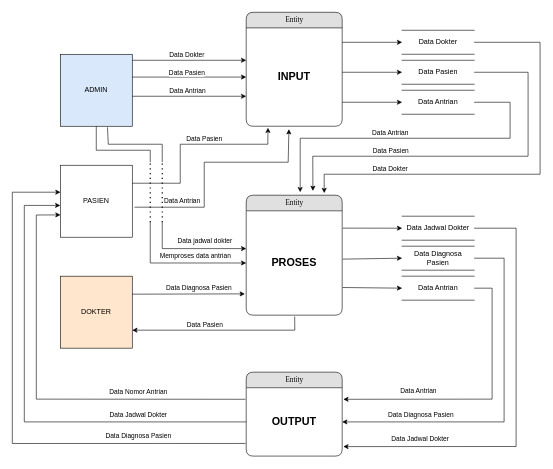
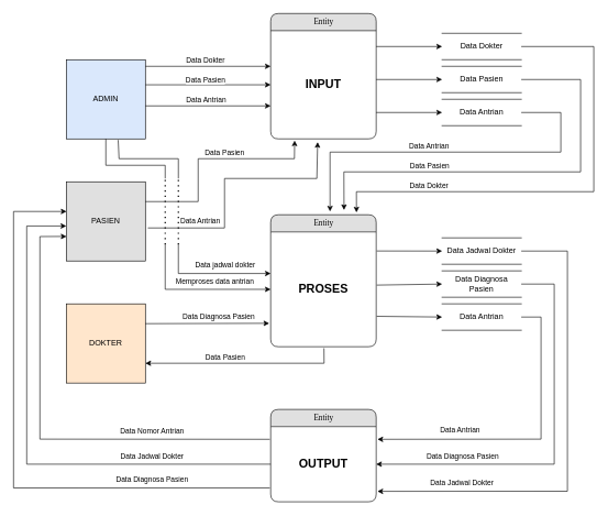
  <mxCell id="0" />
  <mxCell id="1" parent="0" />
  <mxCell id="2" value="Entity" style="swimlane;html=1;fontStyle=0;childLayout=stackLayout;horizontal=1;startSize=26;fillColor=#e0e0e0;horizontalStack=0;resizeParent=1;resizeLast=0;collapsible=1;marginBottom=0;swimlaneFillColor=#ffffff;align=center;rounded=1;shadow=0;comic=0;labelBackgroundColor=none;strokeWidth=1;fontFamily=Verdana;fontSize=12" parent="1" vertex="1"><mxGeometry x="410" y="20" width="160" height="190" as="geometry" /></mxCell>
  <mxCell id="3" value="&lt;b&gt;&lt;font style=&quot;font-size: 18px;&quot;&gt;INPUT&lt;/font&gt;&lt;/b&gt;" style="text;html=1;strokeColor=none;fillColor=none;spacingLeft=4;spacingRight=4;whiteSpace=wrap;overflow=hidden;rotatable=0;points=[[0,0.5],[1,0.5]];portConstraint=eastwest;verticalAlign=middle;align=center;" parent="2" vertex="1"><mxGeometry y="26" width="160" height="164" as="geometry" /></mxCell>
  <mxCell id="4" value="Entity" style="swimlane;html=1;fontStyle=0;childLayout=stackLayout;horizontal=1;startSize=26;fillColor=#e0e0e0;horizontalStack=0;resizeParent=1;resizeLast=0;collapsible=1;marginBottom=0;swimlaneFillColor=#ffffff;align=center;rounded=1;shadow=0;comic=0;labelBackgroundColor=none;strokeWidth=1;fontFamily=Verdana;fontSize=12" vertex="1" parent="1"><mxGeometry x="410" y="325" width="160" height="200" as="geometry" /></mxCell>
  <mxCell id="5" value="&lt;b&gt;&lt;font style=&quot;font-size: 18px;&quot;&gt;PROSES&lt;/font&gt;&lt;/b&gt;" style="text;html=1;strokeColor=none;fillColor=none;spacingLeft=4;spacingRight=4;whiteSpace=wrap;overflow=hidden;rotatable=0;points=[[0,0.5],[1,0.5]];portConstraint=eastwest;verticalAlign=middle;align=center;" vertex="1" parent="4"><mxGeometry y="26" width="160" height="174" as="geometry" /></mxCell>
  <mxCell id="6" value="Entity" style="swimlane;html=1;fontStyle=0;childLayout=stackLayout;horizontal=1;startSize=26;fillColor=#e0e0e0;horizontalStack=0;resizeParent=1;resizeLast=0;collapsible=1;marginBottom=0;swimlaneFillColor=#ffffff;align=center;rounded=1;shadow=0;comic=0;labelBackgroundColor=none;strokeWidth=1;fontFamily=Verdana;fontSize=12" vertex="1" parent="1"><mxGeometry x="410" y="620" width="160" height="140" as="geometry" /></mxCell>
  <mxCell id="7" value="&lt;b&gt;&lt;font style=&quot;font-size: 18px;&quot;&gt;OUTPUT&lt;/font&gt;&lt;/b&gt;" style="text;html=1;strokeColor=none;fillColor=none;spacingLeft=4;spacingRight=4;whiteSpace=wrap;overflow=hidden;rotatable=0;points=[[0,0.5],[1,0.5]];portConstraint=eastwest;verticalAlign=middle;align=center;" vertex="1" parent="6"><mxGeometry y="26" width="160" height="114" as="geometry" /></mxCell>
  <mxCell id="8" value="ADMIN" style="whiteSpace=wrap;html=1;aspect=fixed;fillColor=#dae8fc;" vertex="1" parent="1"><mxGeometry x="100" y="90" width="120" height="120" as="geometry" /></mxCell>
- <mxCell id="9" value="PASIEN" style="whiteSpace=wrap;html=1;aspect=fixed;" vertex="1" parent="1"><mxGeometry x="100" y="275" width="120" height="120" as="geometry" /></mxCell>
+ <mxCell id="9" value="PASIEN" style="whiteSpace=wrap;html=1;aspect=fixed;fillColor=#e0e0e0;" vertex="1" parent="1"><mxGeometry x="100" y="275" width="120" height="120" as="geometry" /></mxCell>
  <mxCell id="10" value="DOKTER" style="whiteSpace=wrap;html=1;aspect=fixed;fillColor=#ffe6cc;" vertex="1" parent="1"><mxGeometry x="100" y="460" width="120" height="120" as="geometry" /></mxCell>
  <mxCell id="11" value="Data Dokter" style="shape=partialRectangle;whiteSpace=wrap;html=1;left=0;right=0;fillColor=none;" vertex="1" parent="1"><mxGeometry x="670" y="50" width="120" height="40" as="geometry" /></mxCell>
  <mxCell id="12" value="Data Pasien" style="shape=partialRectangle;whiteSpace=wrap;html=1;left=0;right=0;fillColor=none;" vertex="1" parent="1"><mxGeometry x="670" y="100" width="120" height="40" as="geometry" /></mxCell>
  <mxCell id="13" value="Data Antrian" style="shape=partialRectangle;whiteSpace=wrap;html=1;left=0;right=0;fillColor=none;" vertex="1" parent="1"><mxGeometry x="670" y="150" width="120" height="40" as="geometry" /></mxCell>
  <mxCell id="14" value="" style="endArrow=classic;html=1;rounded=0;entryX=0;entryY=0.5;entryDx=0;entryDy=0;" edge="1" parent="1" target="11"><mxGeometry width="50" height="50" relative="1" as="geometry"><mxPoint x="570" y="70" as="sourcePoint" /><mxPoint x="460" y="270" as="targetPoint" /></mxGeometry></mxCell>
  <mxCell id="15" value="" style="endArrow=classic;html=1;rounded=0;entryX=0;entryY=0.5;entryDx=0;entryDy=0;" edge="1" parent="1" target="12"><mxGeometry width="50" height="50" relative="1" as="geometry"><mxPoint x="570" y="120" as="sourcePoint" /><mxPoint x="680" y="80" as="targetPoint" /></mxGeometry></mxCell>
  <mxCell id="16" value="" style="endArrow=classic;html=1;rounded=0;entryX=0;entryY=0.5;entryDx=0;entryDy=0;" edge="1" parent="1" target="13"><mxGeometry width="50" height="50" relative="1" as="geometry"><mxPoint x="570" y="170" as="sourcePoint" /><mxPoint x="680" y="130" as="targetPoint" /></mxGeometry></mxCell>
  <mxCell id="17" value="" style="endArrow=classic;html=1;rounded=0;entryX=0.813;entryY=-0.018;entryDx=0;entryDy=0;exitX=1;exitY=0.5;exitDx=0;exitDy=0;entryPerimeter=0;" edge="1" parent="1" source="11" target="4"><mxGeometry width="50" height="50" relative="1" as="geometry"><mxPoint x="860" y="220" as="sourcePoint" /><mxPoint x="460" y="270" as="targetPoint" /><Array as="points"><mxPoint x="900" y="70" /><mxPoint x="900" y="290" /><mxPoint x="540" y="290" /></Array></mxGeometry></mxCell>
  <mxCell id="18" value="Data Dokter" style="edgeLabel;html=1;align=center;verticalAlign=middle;resizable=0;points=[];" vertex="1" connectable="0" parent="17"><mxGeometry x="0.577" y="-2" relative="1" as="geometry"><mxPoint x="-12" y="-8" as="offset" /></mxGeometry></mxCell>
  <mxCell id="19" value="" style="endArrow=classic;html=1;rounded=0;entryX=0.695;entryY=-0.036;entryDx=0;entryDy=0;entryPerimeter=0;exitX=1;exitY=0.5;exitDx=0;exitDy=0;" edge="1" parent="1" source="12" target="4"><mxGeometry width="50" height="50" relative="1" as="geometry"><mxPoint x="800" y="120" as="sourcePoint" /><mxPoint x="540" y="372" as="targetPoint" /><Array as="points"><mxPoint x="880" y="120" /><mxPoint x="880" y="260" /><mxPoint x="521" y="260" /></Array></mxGeometry></mxCell>
  <mxCell id="20" value="Data Pasien" style="edgeLabel;html=1;align=center;verticalAlign=middle;resizable=0;points=[];" vertex="1" connectable="0" parent="19"><mxGeometry x="0.413" y="-3" relative="1" as="geometry"><mxPoint x="-3" y="-7" as="offset" /></mxGeometry></mxCell>
  <mxCell id="21" value="" style="endArrow=classic;html=1;rounded=0;exitX=1;exitY=0.5;exitDx=0;exitDy=0;" edge="1" parent="1" source="13"><mxGeometry width="50" height="50" relative="1" as="geometry"><mxPoint x="810" y="170" as="sourcePoint" /><mxPoint x="500" y="320" as="targetPoint" /><Array as="points"><mxPoint x="850" y="170" /><mxPoint x="850" y="230" /><mxPoint x="500" y="230" /></Array></mxGeometry></mxCell>
  <mxCell id="22" value="Data Antrian" style="edgeLabel;html=1;align=center;verticalAlign=middle;resizable=0;points=[];" vertex="1" connectable="0" parent="21"><mxGeometry x="0.147" y="-2" relative="1" as="geometry"><mxPoint y="-8" as="offset" /></mxGeometry></mxCell>
  <mxCell id="23" value="" style="endArrow=classic;html=1;rounded=0;entryX=0;entryY=0.5;entryDx=0;entryDy=0;" edge="1" parent="1" target="3"><mxGeometry width="50" height="50" relative="1" as="geometry"><mxPoint x="220" y="128" as="sourcePoint" /><mxPoint x="510" y="270" as="targetPoint" /></mxGeometry></mxCell>
  <mxCell id="24" value="Data Pasien" style="edgeLabel;html=1;align=center;verticalAlign=middle;resizable=0;points=[];" vertex="1" connectable="0" parent="23"><mxGeometry x="0.101" y="1" relative="1" as="geometry"><mxPoint x="-15" y="-7" as="offset" /></mxGeometry></mxCell>
  <mxCell id="25" value="" style="endArrow=classic;html=1;rounded=0;entryX=0;entryY=0.5;entryDx=0;entryDy=0;" edge="1" parent="1"><mxGeometry width="50" height="50" relative="1" as="geometry"><mxPoint x="220" y="100" as="sourcePoint" /><mxPoint x="410" y="100" as="targetPoint" /></mxGeometry></mxCell>
  <mxCell id="26" value="Data Dokter" style="edgeLabel;html=1;align=center;verticalAlign=middle;resizable=0;points=[];" vertex="1" connectable="0" parent="25"><mxGeometry x="-0.288" relative="1" as="geometry"><mxPoint x="22" y="-10" as="offset" /></mxGeometry></mxCell>
  <mxCell id="27" value="" style="endArrow=classic;html=1;rounded=0;entryX=0;entryY=0.5;entryDx=0;entryDy=0;" edge="1" parent="1"><mxGeometry width="50" height="50" relative="1" as="geometry"><mxPoint x="220" y="160" as="sourcePoint" /><mxPoint x="410" y="160" as="targetPoint" /></mxGeometry></mxCell>
  <mxCell id="28" value="Data Antrian" style="edgeLabel;html=1;align=center;verticalAlign=middle;resizable=0;points=[];" vertex="1" connectable="0" parent="27"><mxGeometry x="-0.046" y="2" relative="1" as="geometry"><mxPoint y="-8" as="offset" /></mxGeometry></mxCell>
  <mxCell id="29" value="" style="endArrow=classic;html=1;rounded=0;exitX=1;exitY=0.25;exitDx=0;exitDy=0;entryX=0.227;entryY=1.015;entryDx=0;entryDy=0;entryPerimeter=0;" edge="1" parent="1" source="9" target="3"><mxGeometry width="50" height="50" relative="1" as="geometry"><mxPoint x="390" y="240" as="sourcePoint" /><mxPoint x="440" y="190" as="targetPoint" /><Array as="points"><mxPoint x="300" y="305" /><mxPoint x="300" y="240" /><mxPoint x="446" y="240" /></Array></mxGeometry></mxCell>
  <mxCell id="30" value="Data Pasien" style="edgeLabel;html=1;align=center;verticalAlign=middle;resizable=0;points=[];" vertex="1" connectable="0" parent="29"><mxGeometry x="0.067" relative="1" as="geometry"><mxPoint x="14" y="-10" as="offset" /></mxGeometry></mxCell>
  <mxCell id="31" value="" style="endArrow=classic;html=1;rounded=0;exitX=1.031;exitY=0.583;exitDx=0;exitDy=0;entryX=0.445;entryY=1.03;entryDx=0;entryDy=0;entryPerimeter=0;exitPerimeter=0;" edge="1" parent="1" source="9" target="3"><mxGeometry width="50" height="50" relative="1" as="geometry"><mxPoint x="230" y="315" as="sourcePoint" /><mxPoint x="456" y="222" as="targetPoint" /><Array as="points"><mxPoint x="340" y="345" /><mxPoint x="340" y="270" /><mxPoint x="480" y="270" /></Array></mxGeometry></mxCell>
  <mxCell id="32" value="Data Antrian" style="edgeLabel;html=1;align=center;verticalAlign=middle;resizable=0;points=[];" vertex="1" connectable="0" parent="31"><mxGeometry x="-0.794" y="2" relative="1" as="geometry"><mxPoint x="39" y="-8" as="offset" /></mxGeometry></mxCell>
  <mxCell id="33" value="" style="endArrow=none;dashed=1;html=1;dashPattern=1 3;strokeWidth=2;rounded=0;" edge="1" parent="1"><mxGeometry width="50" height="50" relative="1" as="geometry"><mxPoint x="250" y="370" as="sourcePoint" /><mxPoint x="250" y="270" as="targetPoint" /></mxGeometry></mxCell>
  <mxCell id="34" value="" style="endArrow=classic;html=1;rounded=0;entryX=0;entryY=0.5;entryDx=0;entryDy=0;endFill=1;" edge="1" parent="1" target="5"><mxGeometry width="50" height="50" relative="1" as="geometry"><mxPoint x="250" y="370" as="sourcePoint" /><mxPoint x="360" y="410" as="targetPoint" /><Array as="points"><mxPoint x="250" y="438" /></Array></mxGeometry></mxCell>
  <mxCell id="35" value="Memproses data antrian" style="edgeLabel;html=1;align=center;verticalAlign=middle;resizable=0;points=[];" vertex="1" connectable="0" parent="34"><mxGeometry x="-0.11" y="-1" relative="1" as="geometry"><mxPoint x="41" y="-14" as="offset" /></mxGeometry></mxCell>
  <mxCell id="36" value="" style="endArrow=none;html=1;rounded=0;entryX=0.5;entryY=1;entryDx=0;entryDy=0;endFill=0;" edge="1" parent="1" target="8"><mxGeometry width="50" height="50" relative="1" as="geometry"><mxPoint x="250" y="270" as="sourcePoint" /><mxPoint x="540" y="300" as="targetPoint" /><Array as="points"><mxPoint x="250" y="250" /><mxPoint x="160" y="250" /></Array></mxGeometry></mxCell>
  <mxCell id="37" value="Data Jadwal Dokter" style="shape=partialRectangle;whiteSpace=wrap;html=1;left=0;right=0;fillColor=none;" vertex="1" parent="1"><mxGeometry x="670" y="360" width="120" height="40" as="geometry" /></mxCell>
  <mxCell id="38" value="Data Diagnosa Pasien" style="shape=partialRectangle;whiteSpace=wrap;html=1;left=0;right=0;fillColor=none;" vertex="1" parent="1"><mxGeometry x="670" y="410" width="120" height="40" as="geometry" /></mxCell>
  <mxCell id="39" value="Data Antrian" style="shape=partialRectangle;whiteSpace=wrap;html=1;left=0;right=0;fillColor=none;" vertex="1" parent="1"><mxGeometry x="670" y="460" width="120" height="40" as="geometry" /></mxCell>
  <mxCell id="40" value="" style="endArrow=classic;html=1;rounded=0;entryX=0;entryY=0.5;entryDx=0;entryDy=0;exitX=1.005;exitY=0.166;exitDx=0;exitDy=0;exitPerimeter=0;" edge="1" parent="1" source="5" target="37"><mxGeometry width="50" height="50" relative="1" as="geometry"><mxPoint x="490" y="350" as="sourcePoint" /><mxPoint x="540" y="300" as="targetPoint" /></mxGeometry></mxCell>
  <mxCell id="41" value="" style="endArrow=classic;html=1;rounded=0;entryX=0;entryY=0.5;entryDx=0;entryDy=0;exitX=1.005;exitY=0.463;exitDx=0;exitDy=0;exitPerimeter=0;" edge="1" parent="1" source="5" target="38"><mxGeometry width="50" height="50" relative="1" as="geometry"><mxPoint x="490" y="350" as="sourcePoint" /><mxPoint x="540" y="300" as="targetPoint" /></mxGeometry></mxCell>
  <mxCell id="42" value="" style="endArrow=classic;html=1;rounded=0;entryX=0;entryY=0.5;entryDx=0;entryDy=0;exitX=1.005;exitY=0.735;exitDx=0;exitDy=0;exitPerimeter=0;" edge="1" parent="1" source="5" target="39"><mxGeometry width="50" height="50" relative="1" as="geometry"><mxPoint x="490" y="350" as="sourcePoint" /><mxPoint x="540" y="300" as="targetPoint" /></mxGeometry></mxCell>
  <mxCell id="43" value="" style="endArrow=classic;html=1;rounded=0;entryX=1.012;entryY=0.169;entryDx=0;entryDy=0;entryPerimeter=0;exitX=1;exitY=0.5;exitDx=0;exitDy=0;" edge="1" parent="1" source="39" target="7"><mxGeometry width="50" height="50" relative="1" as="geometry"><mxPoint x="490" y="560" as="sourcePoint" /><mxPoint x="540" y="510" as="targetPoint" /><Array as="points"><mxPoint x="820" y="480" /><mxPoint x="820" y="665" /></Array></mxGeometry></mxCell>
  <mxCell id="44" value="Data Antrian" style="edgeLabel;html=1;align=center;verticalAlign=middle;resizable=0;points=[];" vertex="1" connectable="0" parent="43"><mxGeometry x="0.464" relative="1" as="geometry"><mxPoint y="-15" as="offset" /></mxGeometry></mxCell>
  <mxCell id="45" value="" style="endArrow=classic;html=1;rounded=0;entryX=1;entryY=0.5;entryDx=0;entryDy=0;exitX=1;exitY=0.5;exitDx=0;exitDy=0;" edge="1" parent="1" source="38" target="7"><mxGeometry width="50" height="50" relative="1" as="geometry"><mxPoint x="800" y="490" as="sourcePoint" /><mxPoint x="583" y="694" as="targetPoint" /><Array as="points"><mxPoint x="840" y="430" /><mxPoint x="840" y="703" /></Array></mxGeometry></mxCell>
  <mxCell id="46" value="Data Diagnosa Pasien" style="edgeLabel;html=1;align=center;verticalAlign=middle;resizable=0;points=[];" vertex="1" connectable="0" parent="45"><mxGeometry x="0.485" relative="1" as="geometry"><mxPoint x="-23" y="-13" as="offset" /></mxGeometry></mxCell>
  <mxCell id="47" value="" style="endArrow=classic;html=1;rounded=0;entryX=1.012;entryY=0.861;entryDx=0;entryDy=0;exitX=1;exitY=0.5;exitDx=0;exitDy=0;entryPerimeter=0;" edge="1" parent="1" source="37" target="7"><mxGeometry width="50" height="50" relative="1" as="geometry"><mxPoint x="800" y="440" as="sourcePoint" /><mxPoint x="580" y="713" as="targetPoint" /><Array as="points"><mxPoint x="860" y="380" /><mxPoint x="860" y="744" /></Array></mxGeometry></mxCell>
  <mxCell id="48" value="Data Jadwal Dokter" style="edgeLabel;html=1;align=center;verticalAlign=middle;resizable=0;points=[];" vertex="1" connectable="0" parent="47"><mxGeometry x="0.613" y="-1" relative="1" as="geometry"><mxPoint x="-12" y="-13" as="offset" /></mxGeometry></mxCell>
  <mxCell id="49" value="" style="endArrow=none;dashed=1;html=1;dashPattern=1 3;strokeWidth=2;rounded=0;" edge="1" parent="1"><mxGeometry width="50" height="50" relative="1" as="geometry"><mxPoint x="270" y="370" as="sourcePoint" /><mxPoint x="270" y="270" as="targetPoint" /></mxGeometry></mxCell>
  <mxCell id="50" value="" style="endArrow=none;html=1;rounded=0;entryX=0.656;entryY=1.014;entryDx=0;entryDy=0;endFill=0;entryPerimeter=0;" edge="1" parent="1" target="8"><mxGeometry width="50" height="50" relative="1" as="geometry"><mxPoint x="270" y="270" as="sourcePoint" /><mxPoint x="170" y="220" as="targetPoint" /><Array as="points"><mxPoint x="270" y="240" /><mxPoint x="180" y="240" /></Array></mxGeometry></mxCell>
  <mxCell id="51" value="" style="endArrow=classic;html=1;rounded=0;entryX=0;entryY=0.5;entryDx=0;entryDy=0;endFill=1;" edge="1" parent="1"><mxGeometry width="50" height="50" relative="1" as="geometry"><mxPoint x="270" y="370" as="sourcePoint" /><mxPoint x="410" y="414" as="targetPoint" /><Array as="points"><mxPoint x="270" y="414" /></Array></mxGeometry></mxCell>
  <mxCell id="52" value="Data jadwal dokter" style="edgeLabel;html=1;align=center;verticalAlign=middle;resizable=0;points=[];" vertex="1" connectable="0" parent="51"><mxGeometry x="-0.11" y="-1" relative="1" as="geometry"><mxPoint x="32" y="-15" as="offset" /></mxGeometry></mxCell>
  <mxCell id="53" value="" style="endArrow=classic;html=1;rounded=0;exitX=0.505;exitY=1.013;exitDx=0;exitDy=0;exitPerimeter=0;entryX=1;entryY=0.75;entryDx=0;entryDy=0;" edge="1" parent="1" source="5" target="10"><mxGeometry width="50" height="50" relative="1" as="geometry"><mxPoint x="480" y="500" as="sourcePoint" /><mxPoint x="530" y="450" as="targetPoint" /><Array as="points"><mxPoint x="491" y="550" /></Array></mxGeometry></mxCell>
  <mxCell id="54" value="Data Pasien" style="edgeLabel;html=1;align=center;verticalAlign=middle;resizable=0;points=[];" vertex="1" connectable="0" parent="53"><mxGeometry x="0.015" y="3" relative="1" as="geometry"><mxPoint x="-24" y="-13" as="offset" /></mxGeometry></mxCell>
  <mxCell id="55" value="" style="endArrow=classic;html=1;rounded=0;exitX=-0.008;exitY=0.169;exitDx=0;exitDy=0;entryX=0.003;entryY=0.69;entryDx=0;entryDy=0;entryPerimeter=0;exitPerimeter=0;" edge="1" parent="1" source="7" target="9"><mxGeometry width="50" height="50" relative="1" as="geometry"><mxPoint x="220" y="520" as="sourcePoint" /><mxPoint x="270" y="470" as="targetPoint" /><Array as="points"><mxPoint x="60" y="665" /><mxPoint x="60" y="358" /></Array></mxGeometry></mxCell>
  <mxCell id="56" value="Data Nomor Antrian" style="edgeLabel;html=1;align=center;verticalAlign=middle;resizable=0;points=[];" vertex="1" connectable="0" parent="55"><mxGeometry x="-0.473" y="-2" relative="1" as="geometry"><mxPoint x="4" y="-11" as="offset" /></mxGeometry></mxCell>
  <mxCell id="57" value="" style="endArrow=classic;html=1;rounded=0;exitX=1;exitY=0.25;exitDx=0;exitDy=0;entryX=-0.014;entryY=0.796;entryDx=0;entryDy=0;entryPerimeter=0;" edge="1" parent="1" source="10" target="5"><mxGeometry width="50" height="50" relative="1" as="geometry"><mxPoint x="430" y="520" as="sourcePoint" /><mxPoint x="480" y="470" as="targetPoint" /></mxGeometry></mxCell>
  <mxCell id="58" value="Data Diagnosa Pasien" style="edgeLabel;html=1;align=center;verticalAlign=middle;resizable=0;points=[];" vertex="1" connectable="0" parent="57"><mxGeometry x="0.169" y="-2" relative="1" as="geometry"><mxPoint y="-12" as="offset" /></mxGeometry></mxCell>
  <mxCell id="59" value="" style="endArrow=classic;html=1;rounded=0;exitX=0;exitY=0.5;exitDx=0;exitDy=0;" edge="1" parent="1" source="7"><mxGeometry width="50" height="50" relative="1" as="geometry"><mxPoint x="419" y="675" as="sourcePoint" /><mxPoint x="100" y="342" as="targetPoint" /><Array as="points"><mxPoint x="40" y="703" /><mxPoint x="40" y="342" /></Array></mxGeometry></mxCell>
  <mxCell id="60" value="Data Jadwal Dokter" style="edgeLabel;html=1;align=center;verticalAlign=middle;resizable=0;points=[];" vertex="1" connectable="0" parent="59"><mxGeometry x="-0.473" y="-2" relative="1" as="geometry"><mxPoint x="27" y="-11" as="offset" /></mxGeometry></mxCell>
  <mxCell id="61" value="" style="endArrow=classic;html=1;rounded=0;exitX=-0.008;exitY=0.815;exitDx=0;exitDy=0;exitPerimeter=0;entryX=0.003;entryY=0.375;entryDx=0;entryDy=0;entryPerimeter=0;" edge="1" parent="1" source="7" target="9"><mxGeometry width="50" height="50" relative="1" as="geometry"><mxPoint x="420" y="713" as="sourcePoint" /><mxPoint x="110" y="352" as="targetPoint" /><Array as="points"><mxPoint x="20" y="739" /><mxPoint x="20" y="320" /></Array></mxGeometry></mxCell>
  <mxCell id="62" value="Data Diagnosa Pasien" style="edgeLabel;html=1;align=center;verticalAlign=middle;resizable=0;points=[];" vertex="1" connectable="0" parent="61"><mxGeometry x="-0.473" y="-2" relative="1" as="geometry"><mxPoint x="55" y="-11" as="offset" /></mxGeometry></mxCell>
